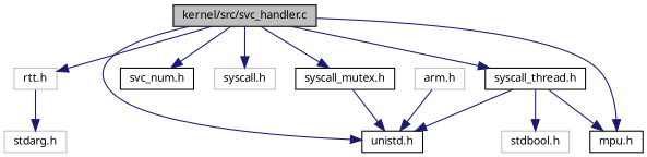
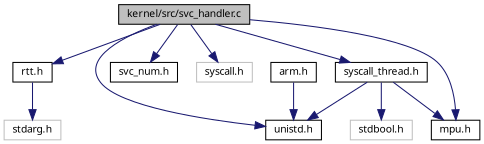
  digraph {
    fontname="Noto Sans"
    node [color=black fillcolor=white fontname="Noto Sans" fontsize=10 shape=record style=filled]
    edge [color=midnightblue fontname="Noto Sans" fontsize=10 labelfontname=Helvetica labelfontsize=10 style=solid]
    n1 [fillcolor=grey75 fontcolor=black height=0.2 label="kernel/src/svc_handler.c" width=0.4]
    n2 [height=0.2 label="unistd.h" width=0.4]
-   n3 [color=grey75 height=0.2 label="rtt.h" width=0.4]
+   n3 [height=0.2 label="rtt.h" width=0.4]
    n4 [height=0.2 label="svc_num.h" width=0.4]
    n5 [color=grey75 height=0.2 label="syscall.h" width=0.4]
    n6 [height=0.2 label="syscall_thread.h" width=0.4]
    n7 [height=0.2 label="mpu.h" width=0.4]
-   n8 [height=0.2 label="syscall_mutex.h" width=0.4]
-   n9 [color=grey75 height=0.2 label="arm.h" width=0.4]
+   n9 [height=0.2 label="arm.h" width=0.4]
    n10 [color=grey75 height=0.2 label="stdarg.h" width=0.4]
    n11 [color=grey75 height=0.2 label="stdbool.h" width=0.4]
    n1 -> n2
    n1 -> n3
    n1 -> n4
    n1 -> n5
    n1 -> n6
    n1 -> n7
-   n1 -> n8
    n3 -> n10
    n6 -> n2
    n6 -> n7
    n6 -> n11
-   n8 -> n2
    n9 -> n2
  }
